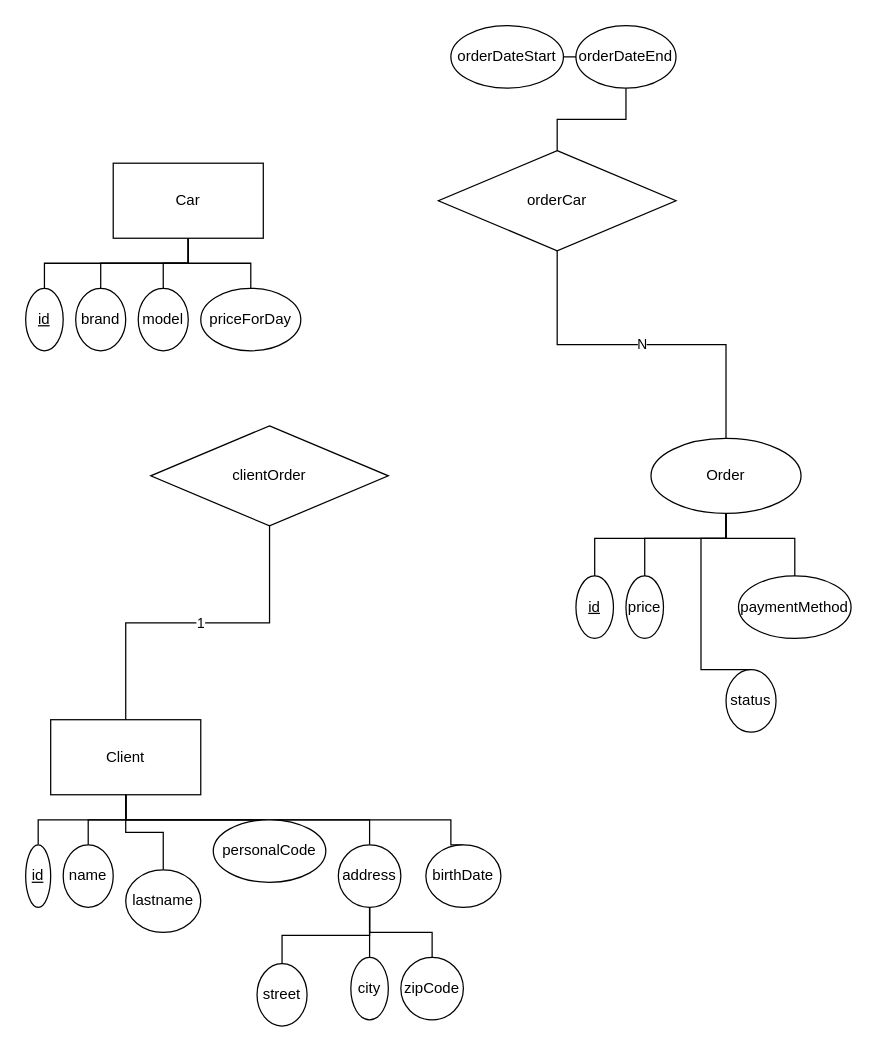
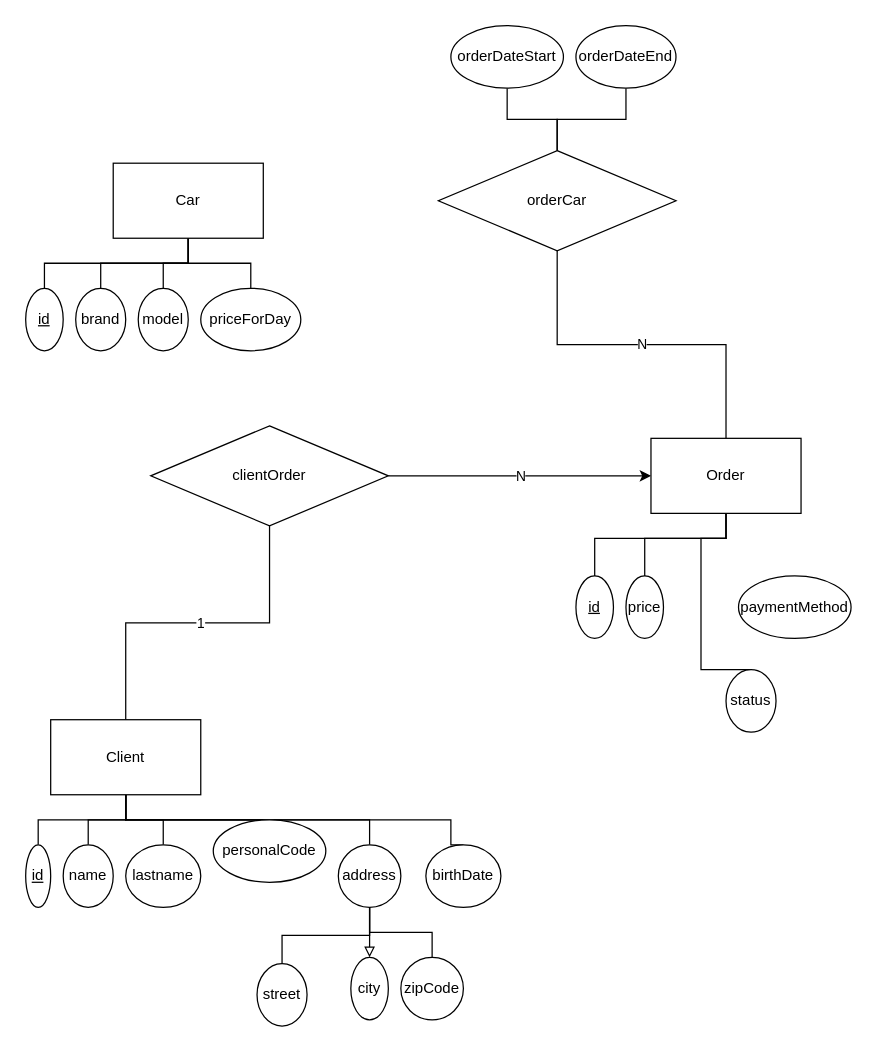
  <mxCell id="0" />
  <mxCell id="1" parent="0" />
  <mxCell id="2" style="edgeStyle=orthogonalEdgeStyle;rounded=0;orthogonalLoop=1;jettySize=auto;html=1;entryX=0.5;entryY=0;entryDx=0;entryDy=0;endArrow=none;endFill=0;" edge="1" parent="1" source="6" target="14"><mxGeometry relative="1" as="geometry"><Array as="points"><mxPoint x="150" y="210" /><mxPoint x="35" y="210" /></Array></mxGeometry></mxCell>
  <mxCell id="3" style="edgeStyle=orthogonalEdgeStyle;rounded=0;orthogonalLoop=1;jettySize=auto;html=1;entryX=0.5;entryY=0;entryDx=0;entryDy=0;endArrow=none;endFill=0;" edge="1" parent="1" source="6" target="15"><mxGeometry relative="1" as="geometry" /></mxCell>
  <mxCell id="4" style="edgeStyle=orthogonalEdgeStyle;rounded=0;orthogonalLoop=1;jettySize=auto;html=1;entryX=0.5;entryY=0;entryDx=0;entryDy=0;endArrow=none;endFill=0;" edge="1" parent="1" source="6" target="16"><mxGeometry relative="1" as="geometry" /></mxCell>
  <mxCell id="5" style="edgeStyle=orthogonalEdgeStyle;rounded=0;orthogonalLoop=1;jettySize=auto;html=1;entryX=0.5;entryY=0;entryDx=0;entryDy=0;endArrow=none;endFill=0;" edge="1" parent="1" source="6" target="17"><mxGeometry relative="1" as="geometry" /></mxCell>
  <mxCell id="6" value="Car" style="rounded=0;whiteSpace=wrap;html=1;" vertex="1" parent="1"><mxGeometry x="90" y="130" width="120" height="60" as="geometry" /></mxCell>
  <mxCell id="7" style="edgeStyle=orthogonalEdgeStyle;rounded=0;orthogonalLoop=1;jettySize=auto;html=1;entryX=0.5;entryY=1;entryDx=0;entryDy=0;endArrow=none;endFill=0;" edge="1" parent="1" source="13" target="50"><mxGeometry relative="1" as="geometry" /></mxCell>
  <mxCell id="8" value="N" style="edgeLabel;html=1;align=center;verticalAlign=middle;resizable=0;points=[];" vertex="1" connectable="0" parent="7"><mxGeometry x="-0.0" y="-1" relative="1" as="geometry"><mxPoint as="offset" /></mxGeometry></mxCell>
  <mxCell id="9" style="edgeStyle=orthogonalEdgeStyle;rounded=0;orthogonalLoop=1;jettySize=auto;html=1;entryX=0.5;entryY=0;entryDx=0;entryDy=0;endArrow=none;endFill=0;exitX=0.5;exitY=1;exitDx=0;exitDy=0;" edge="1" parent="1" source="13" target="38"><mxGeometry relative="1" as="geometry"><mxPoint x="690" y="410" as="sourcePoint" /><Array as="points"><mxPoint x="580" y="430" /><mxPoint x="475" y="430" /></Array></mxGeometry></mxCell>
  <mxCell id="10" style="edgeStyle=orthogonalEdgeStyle;rounded=0;orthogonalLoop=1;jettySize=auto;html=1;entryX=0.5;entryY=0;entryDx=0;entryDy=0;endArrow=none;endFill=0;" edge="1" parent="1" source="13" target="43"><mxGeometry relative="1" as="geometry"><Array as="points"><mxPoint x="580" y="430" /><mxPoint x="515" y="430" /></Array></mxGeometry></mxCell>
  <mxCell id="11" style="edgeStyle=orthogonalEdgeStyle;rounded=0;orthogonalLoop=1;jettySize=auto;html=1;entryX=0.5;entryY=0;entryDx=0;entryDy=0;endArrow=none;endFill=0;" edge="1" parent="1" source="13" target="44"><mxGeometry relative="1" as="geometry"><Array as="points"><mxPoint x="580" y="430" /><mxPoint x="560" y="430" /></Array></mxGeometry></mxCell>
- <mxCell id="12" style="edgeStyle=orthogonalEdgeStyle;rounded=0;orthogonalLoop=1;jettySize=auto;html=1;entryX=0.5;entryY=0;entryDx=0;entryDy=0;endArrow=none;endFill=0;" edge="1" parent="1" source="13" target="45"><mxGeometry relative="1" as="geometry"><Array as="points"><mxPoint x="580" y="430" /><mxPoint x="635" y="430" /></Array></mxGeometry></mxCell>
- <mxCell id="13" value="Order" style="ellipse;whiteSpace=wrap;html=1;" vertex="1" parent="1"><mxGeometry x="520" y="350" width="120" height="60" as="geometry" /></mxCell>
+ <mxCell id="13" value="Order" style="rounded=0;whiteSpace=wrap;html=1;" vertex="1" parent="1"><mxGeometry x="520" y="350" width="120" height="60" as="geometry" /></mxCell>
  <mxCell id="14" value="&lt;u&gt;id&lt;/u&gt;" style="ellipse;whiteSpace=wrap;html=1;" vertex="1" parent="1"><mxGeometry x="20" y="230" width="30" height="50" as="geometry" /></mxCell>
  <mxCell id="15" value="brand" style="ellipse;whiteSpace=wrap;html=1;" vertex="1" parent="1"><mxGeometry x="60" y="230" width="40" height="50" as="geometry" /></mxCell>
  <mxCell id="16" value="model" style="ellipse;whiteSpace=wrap;html=1;" vertex="1" parent="1"><mxGeometry x="110" y="230" width="40" height="50" as="geometry" /></mxCell>
  <mxCell id="17" value="priceForDay" style="ellipse;whiteSpace=wrap;html=1;" vertex="1" parent="1"><mxGeometry x="160" y="230" width="80" height="50" as="geometry" /></mxCell>
  <mxCell id="18" style="edgeStyle=orthogonalEdgeStyle;rounded=0;orthogonalLoop=1;jettySize=auto;html=1;entryX=0.5;entryY=0;entryDx=0;entryDy=0;endArrow=none;endFill=0;" edge="1" parent="1" source="26" target="27"><mxGeometry relative="1" as="geometry" /></mxCell>
  <mxCell id="19" style="edgeStyle=orthogonalEdgeStyle;rounded=0;orthogonalLoop=1;jettySize=auto;html=1;entryX=0.5;entryY=0;entryDx=0;entryDy=0;endArrow=none;endFill=0;" edge="1" parent="1" source="26" target="28"><mxGeometry relative="1" as="geometry" /></mxCell>
  <mxCell id="20" style="edgeStyle=orthogonalEdgeStyle;rounded=0;orthogonalLoop=1;jettySize=auto;html=1;entryX=0.5;entryY=0;entryDx=0;entryDy=0;endArrow=none;endFill=0;" edge="1" parent="1" source="26" target="29"><mxGeometry relative="1" as="geometry" /></mxCell>
  <mxCell id="21" style="edgeStyle=orthogonalEdgeStyle;rounded=0;orthogonalLoop=1;jettySize=auto;html=1;entryX=0.5;entryY=0;entryDx=0;entryDy=0;endArrow=none;endFill=0;" edge="1" parent="1" source="26" target="30"><mxGeometry relative="1" as="geometry"><Array as="points"><mxPoint x="100" y="655" /><mxPoint x="215" y="655" /></Array></mxGeometry></mxCell>
  <mxCell id="22" style="edgeStyle=orthogonalEdgeStyle;rounded=0;orthogonalLoop=1;jettySize=auto;html=1;entryX=0.5;entryY=0;entryDx=0;entryDy=0;endArrow=none;endFill=0;" edge="1" parent="1" source="26" target="34"><mxGeometry relative="1" as="geometry"><Array as="points"><mxPoint x="100" y="655" /><mxPoint x="295" y="655" /></Array></mxGeometry></mxCell>
  <mxCell id="23" style="edgeStyle=orthogonalEdgeStyle;rounded=0;orthogonalLoop=1;jettySize=auto;html=1;entryX=0.5;entryY=0;entryDx=0;entryDy=0;endArrow=none;endFill=0;" edge="1" parent="1" source="26" target="46"><mxGeometry relative="1" as="geometry"><Array as="points"><mxPoint x="100" y="655" /><mxPoint x="360" y="655" /></Array></mxGeometry></mxCell>
  <mxCell id="24" style="edgeStyle=orthogonalEdgeStyle;rounded=0;orthogonalLoop=1;jettySize=auto;html=1;entryX=0.5;entryY=1;entryDx=0;entryDy=0;endArrow=none;endFill=0;" edge="1" parent="1" source="26" target="49"><mxGeometry relative="1" as="geometry" /></mxCell>
  <mxCell id="25" value="1" style="edgeLabel;html=1;align=center;verticalAlign=middle;resizable=0;points=[];" vertex="1" connectable="0" parent="24"><mxGeometry x="0.014" relative="1" as="geometry"><mxPoint as="offset" /></mxGeometry></mxCell>
  <mxCell id="26" value="Client" style="rounded=0;whiteSpace=wrap;html=1;" vertex="1" parent="1"><mxGeometry x="40" y="575" width="120" height="60" as="geometry" /></mxCell>
  <mxCell id="27" value="&lt;u&gt;id&lt;/u&gt;" style="ellipse;whiteSpace=wrap;html=1;" vertex="1" parent="1"><mxGeometry x="20" y="675" width="20" height="50" as="geometry" /></mxCell>
  <mxCell id="28" value="name" style="ellipse;whiteSpace=wrap;html=1;" vertex="1" parent="1"><mxGeometry x="50" y="675" width="40" height="50" as="geometry" /></mxCell>
- <mxCell id="29" value="lastname" style="ellipse;whiteSpace=wrap;html=1;" vertex="1" parent="1"><mxGeometry x="100" y="695" width="60" height="50" as="geometry" /></mxCell>
+ <mxCell id="29" value="lastname" style="ellipse;whiteSpace=wrap;html=1;" vertex="1" parent="1"><mxGeometry x="100" y="675" width="60" height="50" as="geometry" /></mxCell>
  <mxCell id="30" value="personalCode" style="ellipse;whiteSpace=wrap;html=1;" vertex="1" parent="1"><mxGeometry x="170" y="655" width="90" height="50" as="geometry" /></mxCell>
- <mxCell id="31" style="edgeStyle=orthogonalEdgeStyle;rounded=0;orthogonalLoop=1;jettySize=auto;html=1;entryX=0.5;entryY=0;entryDx=0;entryDy=0;strokeColor=default;targetPerimeterSpacing=0;endArrow=none;endFill=0;" edge="1" parent="1" source="34" target="35"><mxGeometry relative="1" as="geometry" /></mxCell>
+ <mxCell id="31" style="edgeStyle=orthogonalEdgeStyle;rounded=0;orthogonalLoop=1;jettySize=auto;html=1;entryX=0.5;entryY=0;entryDx=0;entryDy=0;strokeColor=default;targetPerimeterSpacing=0;endArrow=block;endFill=0;" edge="1" parent="1" source="34" target="35"><mxGeometry relative="1" as="geometry" /></mxCell>
  <mxCell id="32" style="edgeStyle=orthogonalEdgeStyle;rounded=0;orthogonalLoop=1;jettySize=auto;html=1;exitX=0.5;exitY=1;exitDx=0;exitDy=0;entryX=0.5;entryY=0;entryDx=0;entryDy=0;endArrow=none;endFill=0;" edge="1" parent="1" source="34" target="36"><mxGeometry relative="1" as="geometry" /></mxCell>
  <mxCell id="33" style="edgeStyle=orthogonalEdgeStyle;rounded=0;orthogonalLoop=1;jettySize=auto;html=1;entryX=0.5;entryY=0;entryDx=0;entryDy=0;endArrow=none;endFill=0;" edge="1" parent="1" source="34" target="37"><mxGeometry relative="1" as="geometry" /></mxCell>
  <mxCell id="34" value="address" style="ellipse;whiteSpace=wrap;html=1;" vertex="1" parent="1"><mxGeometry x="270" y="675" width="50" height="50" as="geometry" /></mxCell>
  <mxCell id="35" value="city" style="ellipse;whiteSpace=wrap;html=1;" vertex="1" parent="1"><mxGeometry x="280" y="765" width="30" height="50" as="geometry" /></mxCell>
  <mxCell id="36" value="street" style="ellipse;whiteSpace=wrap;html=1;" vertex="1" parent="1"><mxGeometry x="205" y="770" width="40" height="50" as="geometry" /></mxCell>
  <mxCell id="37" value="zipCode" style="ellipse;whiteSpace=wrap;html=1;" vertex="1" parent="1"><mxGeometry x="320" y="765" width="50" height="50" as="geometry" /></mxCell>
  <mxCell id="38" value="&lt;u&gt;id&lt;/u&gt;" style="ellipse;whiteSpace=wrap;html=1;" vertex="1" parent="1"><mxGeometry x="460" y="460" width="30" height="50" as="geometry" /></mxCell>
- <mxCell id="39" style="edgeStyle=orthogonalEdgeStyle;rounded=0;orthogonalLoop=1;jettySize=auto;html=1;endArrow=none;endFill=0;" edge="1" parent="1" source="40" target="42"><mxGeometry relative="1" as="geometry" /></mxCell>
+ <mxCell id="39" style="edgeStyle=orthogonalEdgeStyle;rounded=0;orthogonalLoop=1;jettySize=auto;html=1;entryX=0.5;entryY=0;entryDx=0;entryDy=0;endArrow=none;endFill=0;" edge="1" parent="1" source="40" target="50"><mxGeometry relative="1" as="geometry" /></mxCell>
  <mxCell id="40" value="orderDateStart" style="ellipse;whiteSpace=wrap;html=1;" vertex="1" parent="1"><mxGeometry x="360" y="20" width="90" height="50" as="geometry" /></mxCell>
  <mxCell id="41" style="edgeStyle=orthogonalEdgeStyle;rounded=0;orthogonalLoop=1;jettySize=auto;html=1;entryX=0.5;entryY=0;entryDx=0;entryDy=0;endArrow=none;endFill=0;" edge="1" parent="1" source="42" target="50"><mxGeometry relative="1" as="geometry" /></mxCell>
  <mxCell id="42" value="orderDateEnd" style="ellipse;whiteSpace=wrap;html=1;" vertex="1" parent="1"><mxGeometry x="460" y="20" width="80" height="50" as="geometry" /></mxCell>
  <mxCell id="43" value="price" style="ellipse;whiteSpace=wrap;html=1;" vertex="1" parent="1"><mxGeometry x="500" y="460" width="30" height="50" as="geometry" /></mxCell>
  <mxCell id="44" value="status" style="ellipse;whiteSpace=wrap;html=1;" vertex="1" parent="1"><mxGeometry x="580" y="535" width="40" height="50" as="geometry" /></mxCell>
  <mxCell id="45" value="paymentMethod" style="ellipse;whiteSpace=wrap;html=1;" vertex="1" parent="1"><mxGeometry x="590" y="460" width="90" height="50" as="geometry" /></mxCell>
  <mxCell id="46" value="birthDate" style="ellipse;whiteSpace=wrap;html=1;" vertex="1" parent="1"><mxGeometry x="340" y="675" width="60" height="50" as="geometry" /></mxCell>
+ <mxCell id="47" style="edgeStyle=orthogonalEdgeStyle;rounded=0;orthogonalLoop=1;jettySize=auto;html=1;entryX=0;entryY=0.5;entryDx=0;entryDy=0;" edge="1" parent="1" source="49" target="13"><mxGeometry relative="1" as="geometry" /></mxCell>
+ <mxCell id="48" value="N" style="edgeLabel;html=1;align=center;verticalAlign=middle;resizable=0;points=[];" vertex="1" connectable="0" parent="47"><mxGeometry x="0.003" relative="1" as="geometry"><mxPoint as="offset" /></mxGeometry></mxCell>
  <mxCell id="49" value="clientOrder" style="rhombus;whiteSpace=wrap;html=1;" vertex="1" parent="1"><mxGeometry x="120" y="340" width="190" height="80" as="geometry" /></mxCell>
  <mxCell id="50" value="orderCar" style="rhombus;whiteSpace=wrap;html=1;" vertex="1" parent="1"><mxGeometry x="350" y="120" width="190" height="80" as="geometry" /></mxCell>
